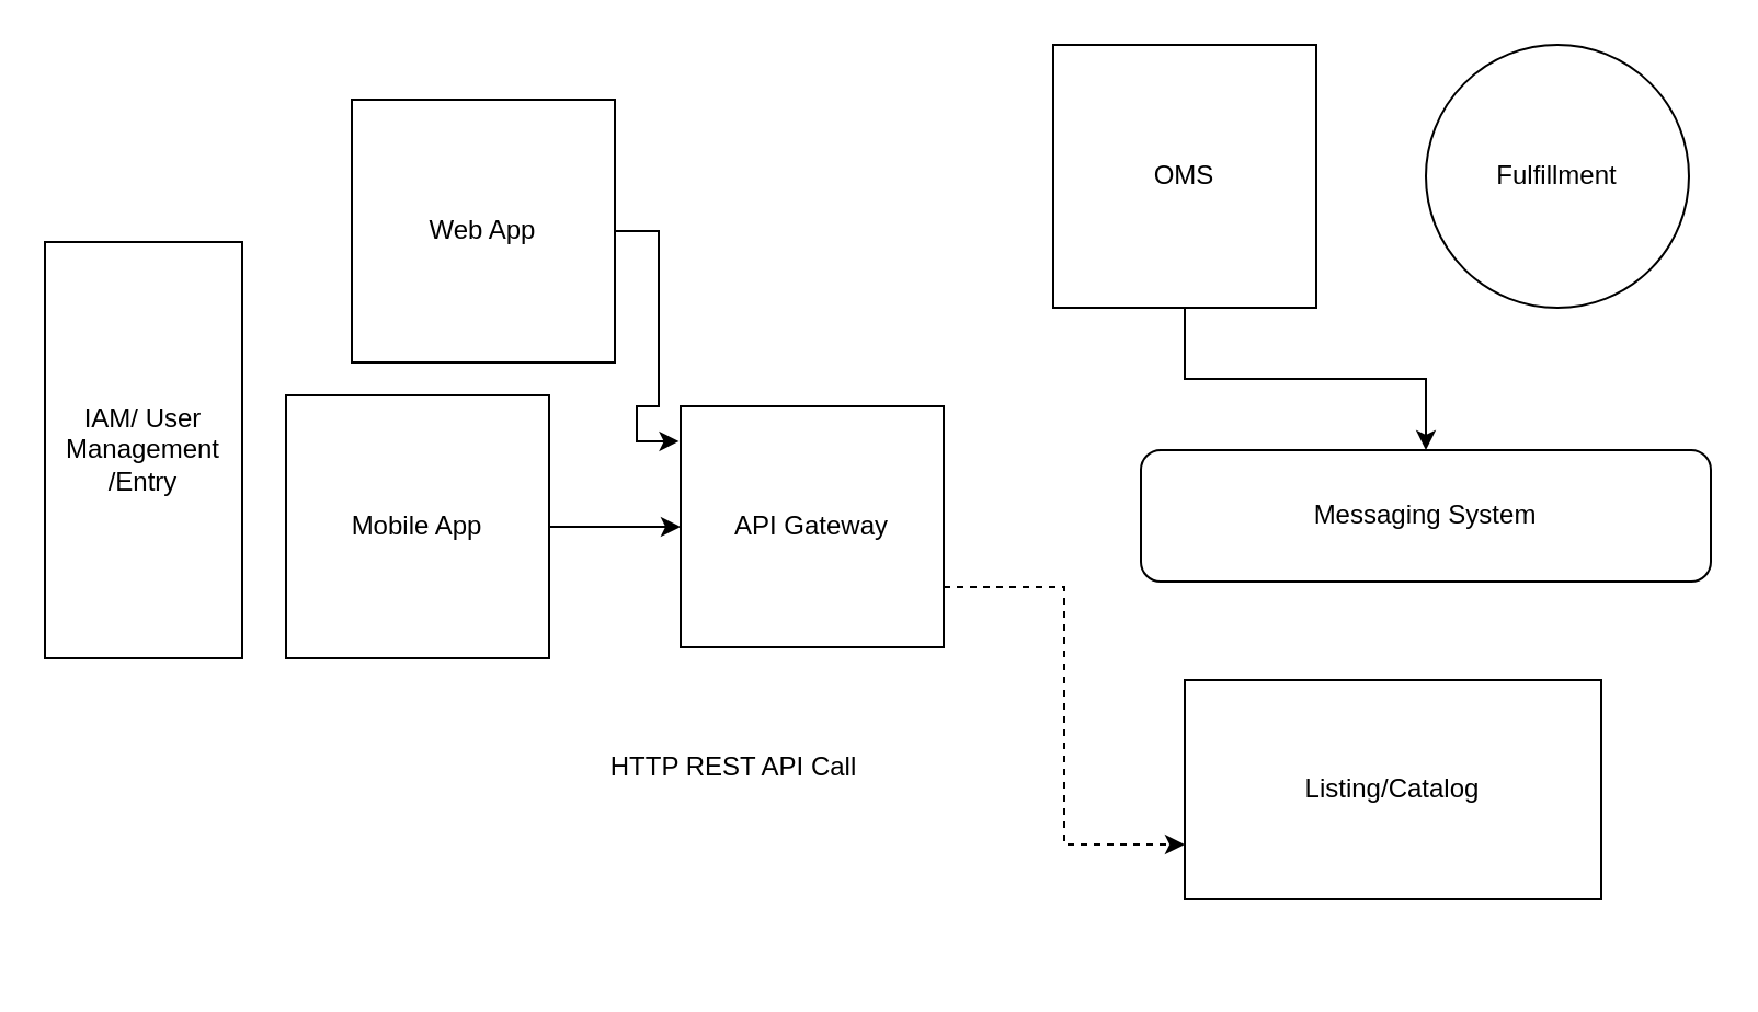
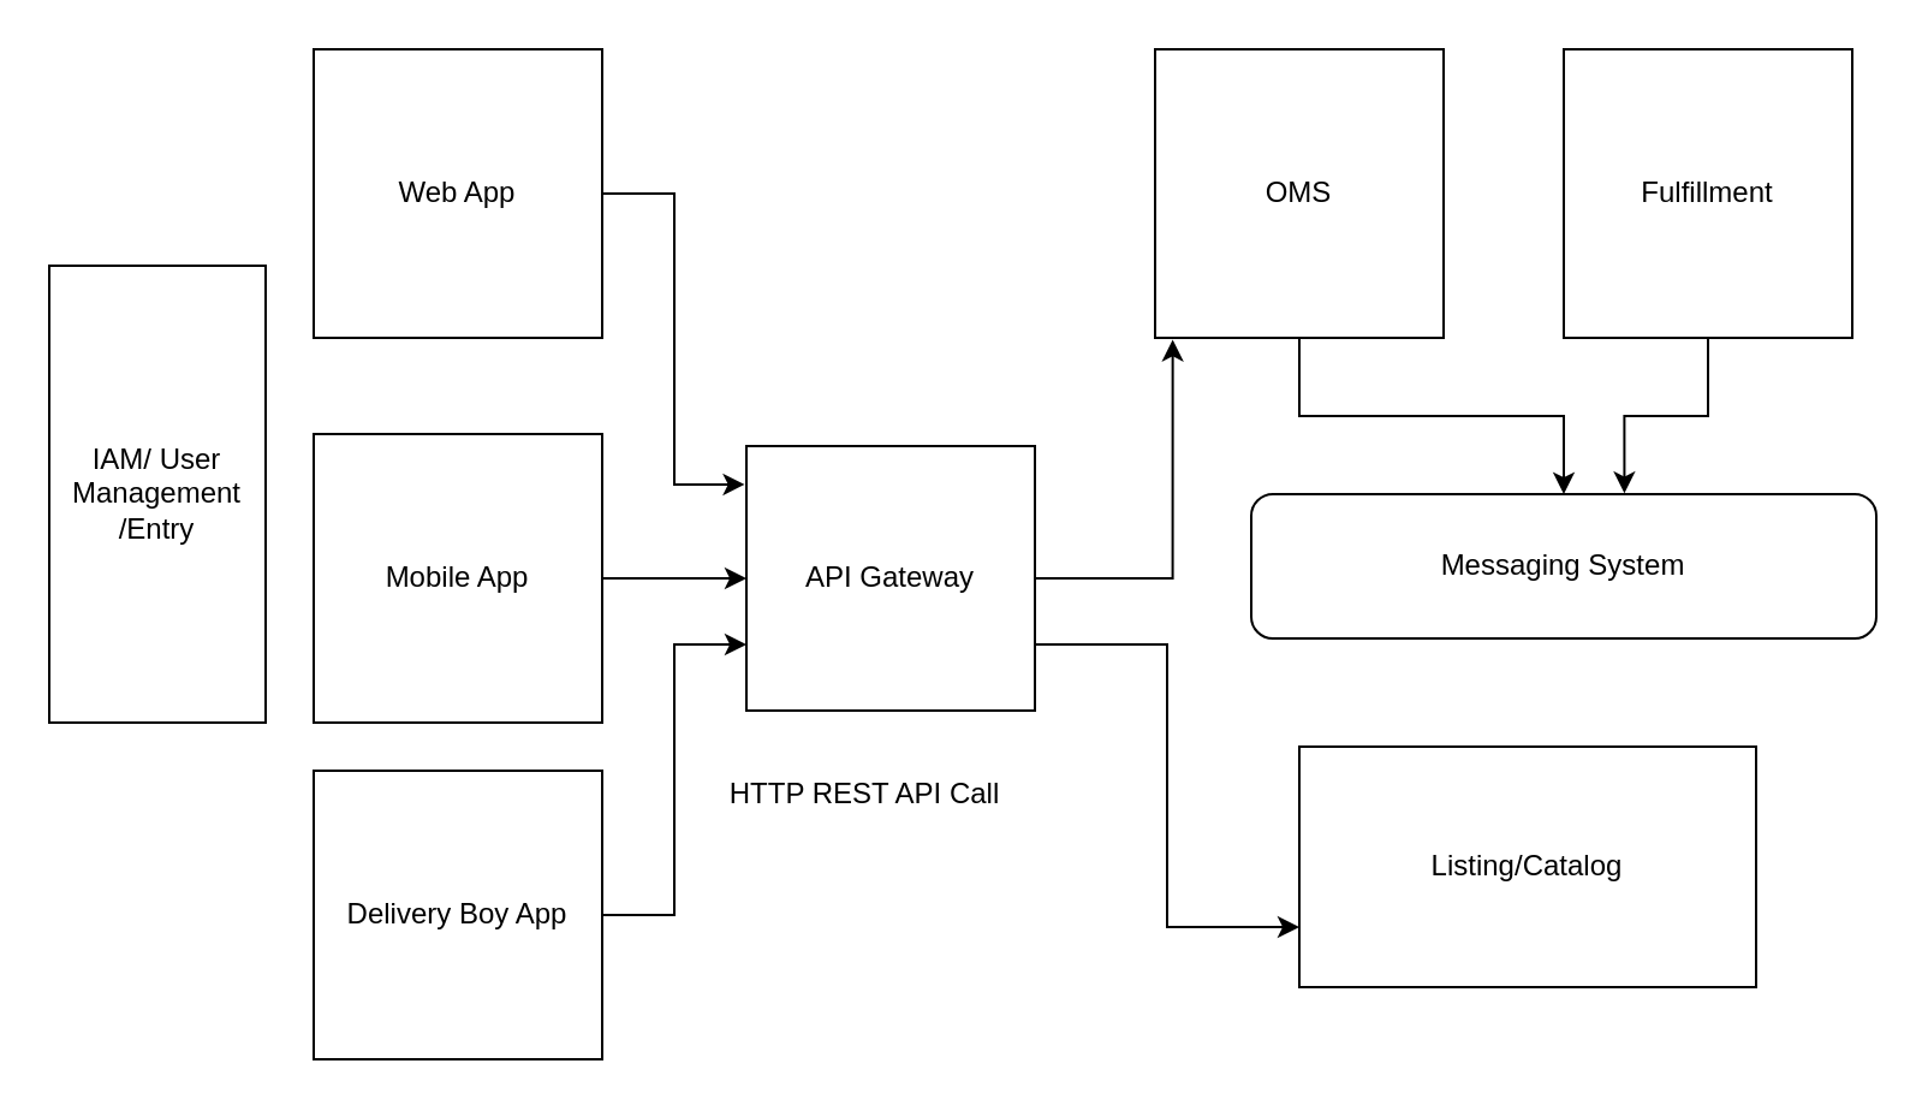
  <mxCell id="0" />
  <mxCell id="1" parent="0" />
  <mxCell id="2" style="edgeStyle=orthogonalEdgeStyle;rounded=0;orthogonalLoop=1;jettySize=auto;html=1;exitX=1;exitY=0.5;exitDx=0;exitDy=0;entryX=-0.006;entryY=0.145;entryDx=0;entryDy=0;entryPerimeter=0;" edge="1" parent="1" source="3" target="10"><mxGeometry relative="1" as="geometry" /></mxCell>
- <mxCell id="3" value="Web App" style="rounded=0;whiteSpace=wrap;html=1;" vertex="1" parent="1"><mxGeometry x="160" y="45" width="120" height="120" as="geometry" /></mxCell>
+ <mxCell id="3" value="Web App" style="rounded=0;whiteSpace=wrap;html=1;" vertex="1" parent="1"><mxGeometry x="130" y="20" width="120" height="120" as="geometry" /></mxCell>
  <mxCell id="4" style="edgeStyle=orthogonalEdgeStyle;rounded=0;orthogonalLoop=1;jettySize=auto;html=1;entryX=0;entryY=0.5;entryDx=0;entryDy=0;" edge="1" parent="1" source="5" target="10"><mxGeometry relative="1" as="geometry" /></mxCell>
  <mxCell id="5" value="Mobile App" style="rounded=0;whiteSpace=wrap;html=1;" vertex="1" parent="1"><mxGeometry x="130" y="180" width="120" height="120" as="geometry" /></mxCell>
- <mxCell id="9" style="edgeStyle=orthogonalEdgeStyle;rounded=0;orthogonalLoop=1;jettySize=auto;html=1;exitX=1;exitY=0.75;exitDx=0;exitDy=0;entryX=0;entryY=0.75;entryDx=0;entryDy=0;dashed=1;" edge="1" parent="1" source="10" target="18"><mxGeometry relative="1" as="geometry" /></mxCell>
+ <mxCell id="6" style="edgeStyle=orthogonalEdgeStyle;rounded=0;orthogonalLoop=1;jettySize=auto;html=1;entryX=0;entryY=0.75;entryDx=0;entryDy=0;" edge="1" parent="1" source="7" target="10"><mxGeometry relative="1" as="geometry" /></mxCell>
+ <mxCell id="7" value="Delivery Boy App" style="rounded=0;whiteSpace=wrap;html=1;" vertex="1" parent="1"><mxGeometry x="130" y="320" width="120" height="120" as="geometry" /></mxCell>
+ <mxCell id="8" style="edgeStyle=orthogonalEdgeStyle;rounded=0;orthogonalLoop=1;jettySize=auto;html=1;entryX=0.061;entryY=1.006;entryDx=0;entryDy=0;entryPerimeter=0;" edge="1" parent="1" source="10" target="14"><mxGeometry relative="1" as="geometry" /></mxCell>
+ <mxCell id="9" style="edgeStyle=orthogonalEdgeStyle;rounded=0;orthogonalLoop=1;jettySize=auto;html=1;exitX=1;exitY=0.75;exitDx=0;exitDy=0;entryX=0;entryY=0.75;entryDx=0;entryDy=0;" edge="1" parent="1" source="10" target="18"><mxGeometry relative="1" as="geometry" /></mxCell>
  <mxCell id="10" value="API Gateway" style="rounded=0;whiteSpace=wrap;html=1;" vertex="1" parent="1"><mxGeometry x="310" y="185" width="120" height="110" as="geometry" /></mxCell>
- <mxCell id="11" value="HTTP REST API Call" style="text;html=1;align=center;verticalAlign=middle;resizable=0;points=[];autosize=1;" vertex="1" parent="1"><mxGeometry x="269" y="340" width="130" height="20" as="geometry" /></mxCell>
+ <mxCell id="11" value="HTTP REST API Call" style="text;html=1;align=center;verticalAlign=middle;resizable=0;points=[];autosize=1;" vertex="1" parent="1"><mxGeometry x="294" y="320" width="130" height="20" as="geometry" /></mxCell>
  <mxCell id="12" value="IAM/ User Management /Entry" style="rounded=0;whiteSpace=wrap;html=1;" vertex="1" parent="1"><mxGeometry x="20" y="110" width="90" height="190" as="geometry" /></mxCell>
  <mxCell id="13" style="edgeStyle=orthogonalEdgeStyle;rounded=0;orthogonalLoop=1;jettySize=auto;html=1;" edge="1" parent="1" source="14" target="17"><mxGeometry relative="1" as="geometry" /></mxCell>
  <mxCell id="14" value="OMS" style="rounded=0;whiteSpace=wrap;html=1;" vertex="1" parent="1"><mxGeometry x="480" y="20" width="120" height="120" as="geometry" /></mxCell>
- <mxCell id="16" value="Fulfillment" style="ellipse;whiteSpace=wrap;html=1;" vertex="1" parent="1"><mxGeometry x="650" y="20" width="120" height="120" as="geometry" /></mxCell>
+ <mxCell id="15" style="edgeStyle=orthogonalEdgeStyle;rounded=0;orthogonalLoop=1;jettySize=auto;html=1;entryX=0.597;entryY=-0.006;entryDx=0;entryDy=0;entryPerimeter=0;" edge="1" parent="1" source="16" target="17"><mxGeometry relative="1" as="geometry" /></mxCell>
+ <mxCell id="16" value="Fulfillment" style="rounded=0;whiteSpace=wrap;html=1;" vertex="1" parent="1"><mxGeometry x="650" y="20" width="120" height="120" as="geometry" /></mxCell>
  <mxCell id="17" value="Messaging System" style="rounded=1;whiteSpace=wrap;html=1;" vertex="1" parent="1"><mxGeometry x="520" y="205" width="260" height="60" as="geometry" /></mxCell>
  <mxCell id="18" value="Listing/Catalog" style="rounded=0;whiteSpace=wrap;html=1;" vertex="1" parent="1"><mxGeometry x="540" y="310" width="190" height="100" as="geometry" /></mxCell>
